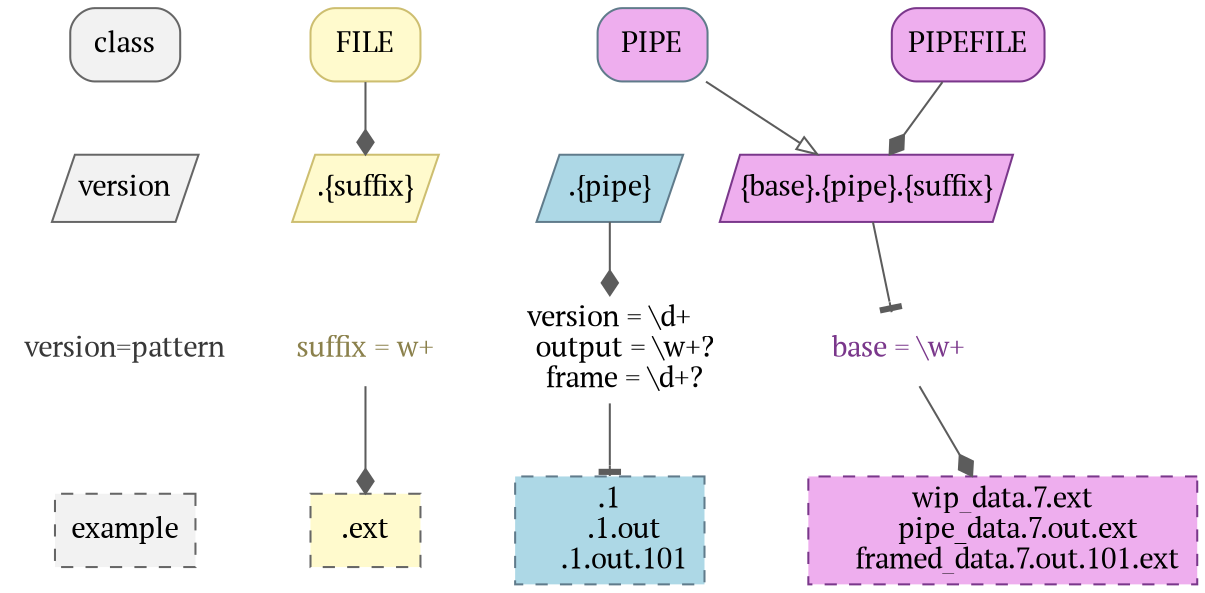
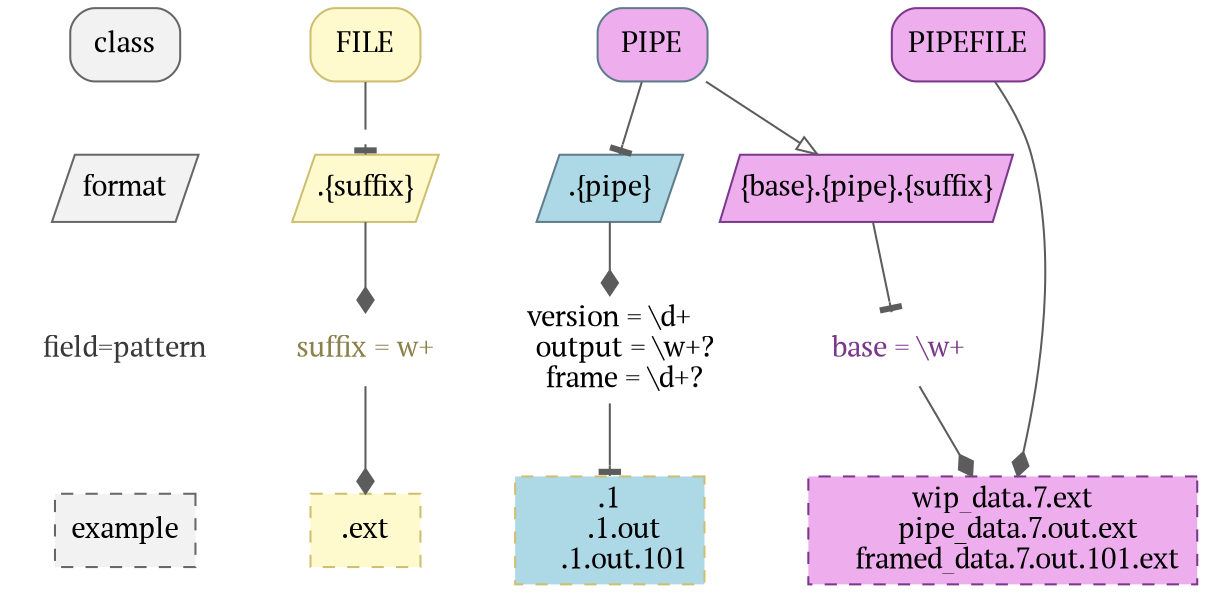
  strict digraph {
    fontname="PT Serif"
    node [color=gray40 fillcolor=gray95 fontname="PT Serif" shape=box]
    edge [fontname="PT Serif" arrowhead=diamond color=gray36]
    class [style="rounded, filled"]
    FILE [color=lightgoldenrod3 fillcolor=lemonchiffon1 style="rounded, filled"]
    PIPE [color=lightskyblue4 fillcolor=plum2 style="rounded, filled"]
    PIPEFILE [color=mediumorchid4 fillcolor=plum2 style="rounded, filled"]
-   format [fixedsize=true height=0.46 margin=0 shape=polygon skew=0.4 style=filled width=1 label=version]
+   format [fixedsize=true height=0.46 margin=0 shape=polygon skew=0.4 style=filled width=1]
    n6 [color=lightgoldenrod3 fillcolor=lemonchiffon1 fixedsize=true height=0.46 label=".{suffix}" margin=0 shape=polygon skew=0.4 style=filled width=1]
    n7 [color=lightskyblue4 fillcolor=lightblue fixedsize=true height=0.46 label=".{pipe}" margin=0 shape=polygon skew=0.4 style=filled width=1]
    n8 [color=mediumorchid4 fillcolor=plum2 fixedsize=true height=0.46 label="{base}.{pipe}.{suffix}" margin=0 shape=polygon skew=0.15 style=filled width=2]
-   n9 [fontcolor=gray22 label="version=pattern" shape=none]
+   n9 [fontcolor=gray22 label="field=pattern" shape=none]
    n10 [fontcolor=lightgoldenrod4 label="suffix = \w+" shape=none color="" fillcolor=""]
    n11 [label="version = \\d+\n    output = \\w+?\n    frame = \\d+?" shape=none color="" fillcolor=""]
    n12 [fontcolor=mediumorchid4 label="base = \\w+" shape=none color="" fillcolor=""]
    example [style="dashed, filled"]
-   n14 [fillcolor=lemonchiffon1 label=".ext" style="dashed, filled"]
-   n15 [color=lightskyblue4 fillcolor=lightblue label=".1\n    .1.out\n    .1.out.101" style="dashed, filled"]
+   n14 [color=lightgoldenrod3 fillcolor=lemonchiffon1 label=".ext" style="dashed, filled"]
+   n15 [color=lightgoldenrod3 fillcolor=lightblue label=".1\n    .1.out\n    .1.out.101" style="dashed, filled"]
    n16 [color=mediumorchid4 fillcolor=plum2 label="wip_data.7.ext\n    pipe_data.7.out.ext\n    framed_data.7.out.101.ext" style="dashed, filled"]
    subgraph sub_1 {
      class
      FILE
      PIPE
      PIPEFILE
    }
    subgraph sub_2 {
      format
      n6
      n7
      n8
    }
    subgraph sub_3 {
      n9
      n10
      n11
      n12
    }
    subgraph sub_4 {
      example
      n14
      n15
      n16
    }
    subgraph sub_5 {
      class
      format
      n9
      example
    }
    class -> format [style=invis arrowhead="" color=""]
-   FILE -> n6
+   FILE -> n6 [arrowhead=tee]
+   PIPE -> n7 [arrowhead=tee]
    PIPE -> n8 [arrowhead=onormal]
-   PIPEFILE -> n8
+   PIPEFILE -> n16
    format -> n9 [style=invis arrowhead="" color=""]
+   n6 -> n10
    n7 -> n11
    n8 -> n12 [arrowhead=tee]
    n9 -> example [style=invis arrowhead="" color=""]
    n10 -> n14
    n11 -> n15 [arrowhead=tee]
    n12 -> n16
  }
